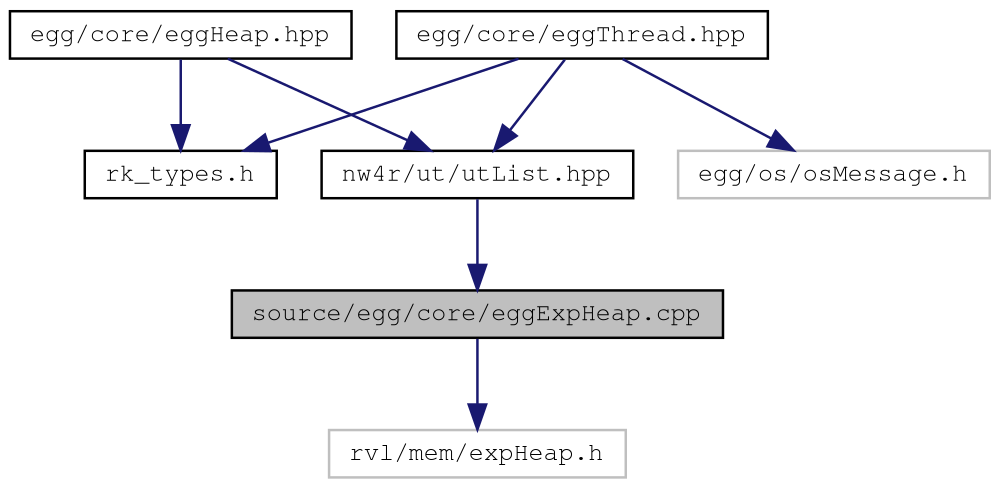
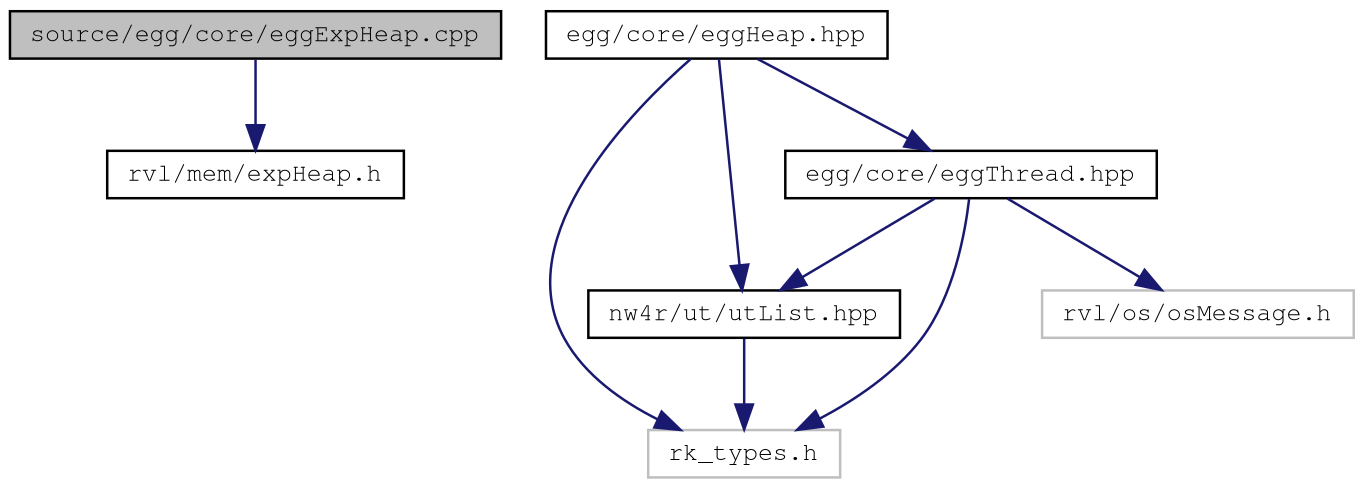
  digraph {
    node [color=black fillcolor=white fontname=FreeMono fontsize=10 shape=record style=filled]
    edge [color=midnightblue fontname=FreeMono fontsize=10 labelfontname=FreeMono labelfontsize=10 style=solid]
    n1 [fillcolor=grey75 fontcolor=black height=0.2 label="source/egg/core/eggExpHeap.cpp" width=0.4]
-   n2 [color=grey75 height=0.2 label="rvl/mem/expHeap.h" width=0.4]
+   n2 [height=0.2 label="rvl/mem/expHeap.h" width=0.4]
    n3 [height=0.2 label="egg/core/eggHeap.hpp" width=0.4]
-   n4 [height=0.2 label="rk_types.h" width=0.4]
+   n4 [color=grey75 height=0.2 label="rk_types.h" width=0.4]
    n5 [height=0.2 label="nw4r/ut/utList.hpp" width=0.4]
    n6 [height=0.2 label="egg/core/eggThread.hpp" width=0.4]
-   n7 [color=grey75 height=0.2 label="egg/os/osMessage.h" width=0.4]
+   n7 [color=grey75 height=0.2 label="rvl/os/osMessage.h" width=0.4]
    n1 -> n2
    n3 -> n4
    n3 -> n5
-   n5 -> n1
+   n3 -> n6
+   n5 -> n4
    n6 -> n4
    n6 -> n5
    n6 -> n7
  }
